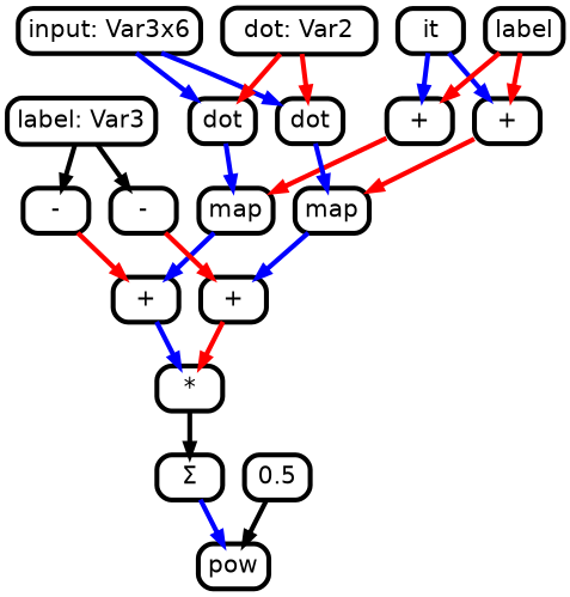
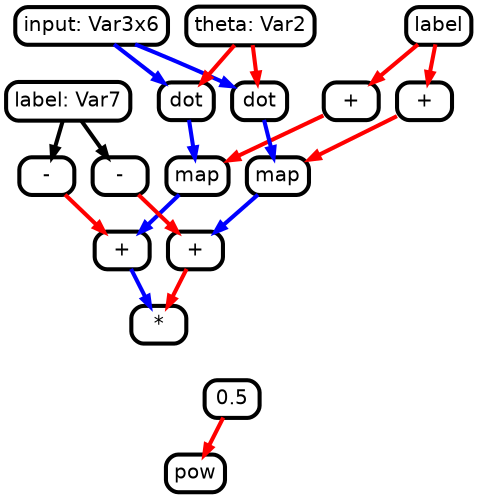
  strict digraph {
    compound=true
    concentrate=true
    fontname="DejaVu Sans"
    nslimit=20
    rankdir=TB
    node [color=black fontcolor=black fontname="DejaVu Sans" fontsize=20 penwidth=4.0 shape=Mrecord]
    edge [arrowhead=normal color=blue fontname="DejaVu Sans" penwidth=4.0]
    n1 [label="*"]
-   n2 [label="Σ"]
    n3 [label=pow]
    n4 [label=0.5]
    n5 [label="+"]
    n6 [label="+"]
    n7 [label=map]
    n8 [label="-"]
    n9 [label=map]
    n10 [label="-"]
    n11 [label=dot]
    n12 [label="+"]
-   n13 [label="label: Var3"]
+   n13 [label="label: Var7"]
    n14 [label=dot]
    n15 [label="+"]
    n16 [label="input: Var3x6"]
-   n17 [label="dot: Var2"]
-   n18 [label=it]
+   n17 [label="theta: Var2"]
    n19 [label=label]
-   n1 -> n2 [color=black]
-   n2 -> n3
-   n4 -> n3 [color=black]
+   n4 -> n3 [color=red]
    n5 -> n1
    n6 -> n1 [color=red]
    n7 -> n5
    n8 -> n5 [color=red]
    n9 -> n6
    n10 -> n6 [color=red]
    n11 -> n7
    n12 -> n7 [color=red]
    n13 -> n8 [color=black]
    n13 -> n10 [color=black]
    n14 -> n9
    n15 -> n9 [color=red]
    n16 -> n11
    n16 -> n14
    n17 -> n11 [color=red]
    n17 -> n14 [color=red]
-   n18 -> n12
-   n18 -> n15
    n19 -> n12 [color=red]
    n19 -> n15 [color=red]
  }
